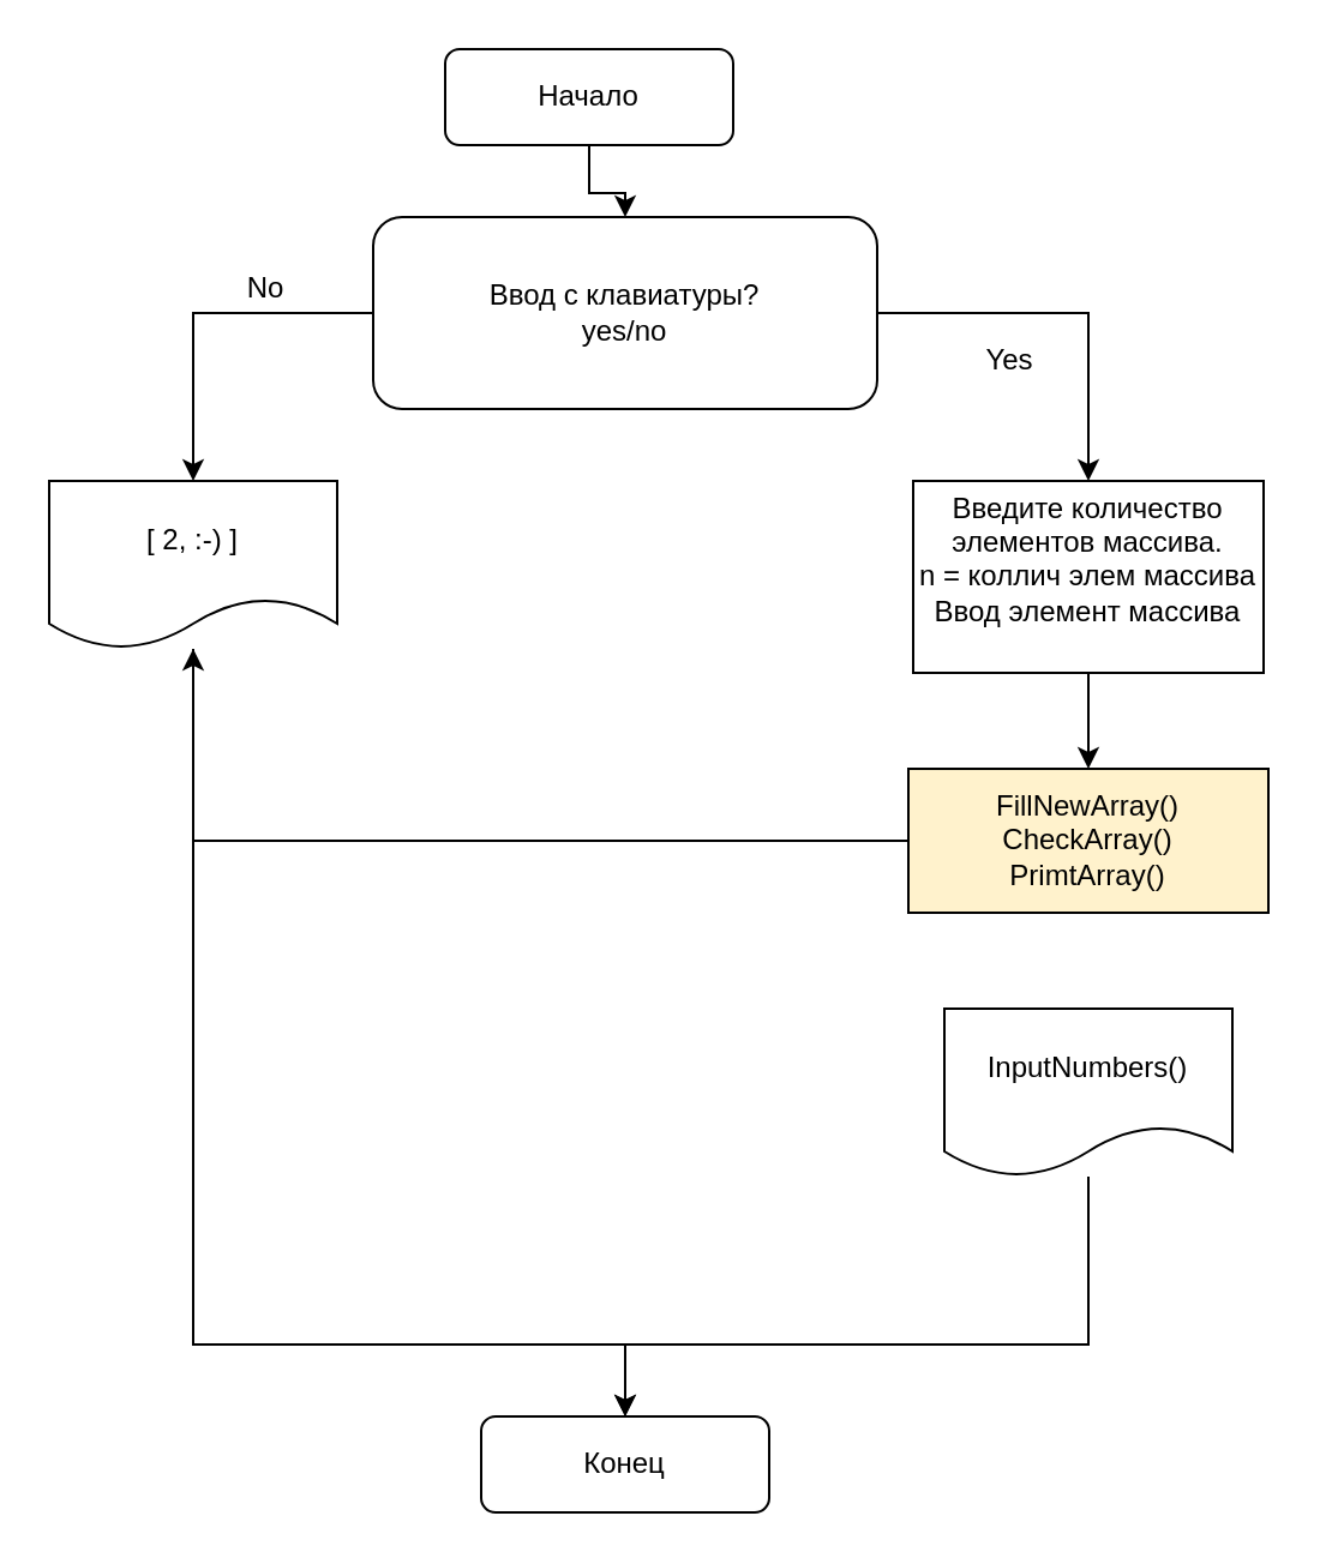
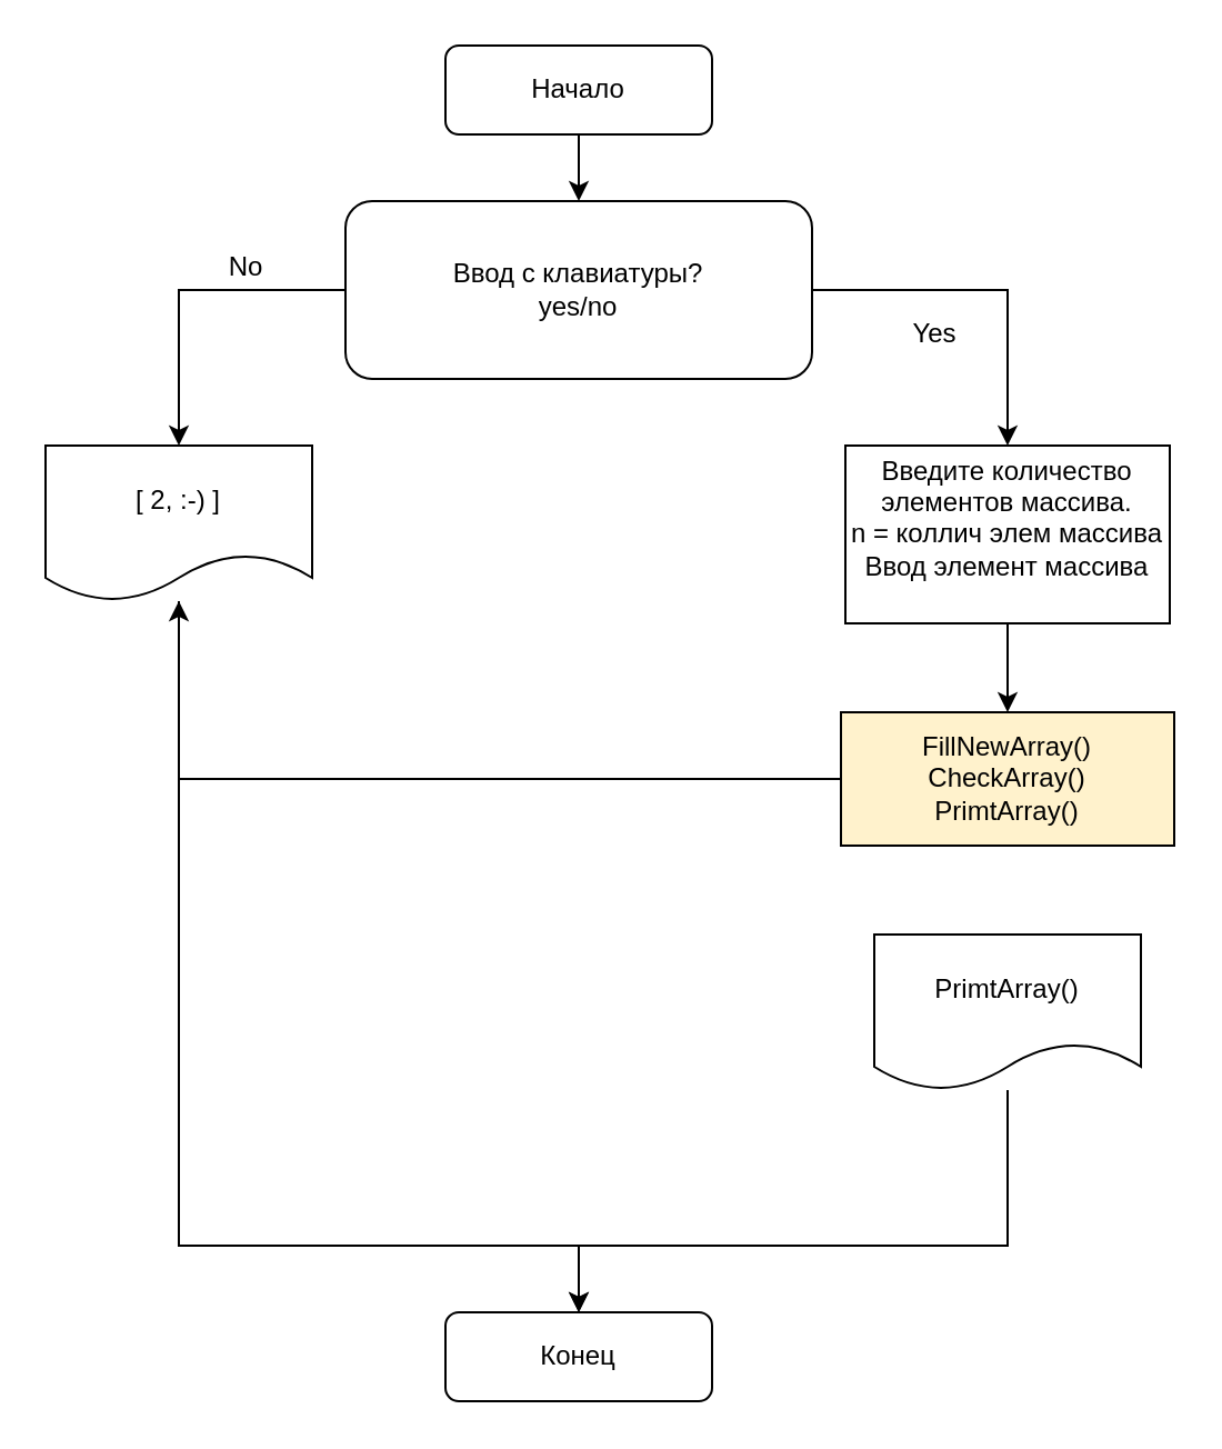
  <mxCell id="0" />
  <mxCell id="1" parent="0" />
  <mxCell id="2" value="" style="edgeStyle=orthogonalEdgeStyle;rounded=0;orthogonalLoop=1;jettySize=auto;html=1;" edge="1" parent="1" source="3" target="14"><mxGeometry relative="1" as="geometry" /></mxCell>
  <mxCell id="3" value="&lt;span style=&quot;font-size: 12px;&quot;&gt;Введите количество элементов массива.&lt;br&gt;n = коллич элем массива&lt;br&gt;Ввод элемент массива&lt;br&gt;&lt;br&gt;&lt;/span&gt;" style="rounded=0;whiteSpace=wrap;html=1;" vertex="1" parent="1"><mxGeometry x="380" y="200" width="146" height="80" as="geometry" /></mxCell>
  <mxCell id="4" value="" style="edgeStyle=orthogonalEdgeStyle;rounded=0;orthogonalLoop=1;jettySize=auto;html=1;" edge="1" parent="1" source="5" target="8"><mxGeometry relative="1" as="geometry" /></mxCell>
- <mxCell id="5" value="Начало" style="rounded=1;whiteSpace=wrap;html=1;" vertex="1" parent="1"><mxGeometry x="185" y="20" width="120" height="40" as="geometry" /></mxCell>
+ <mxCell id="5" value="Начало" style="rounded=1;whiteSpace=wrap;html=1;" vertex="1" parent="1"><mxGeometry x="200" y="20" width="120" height="40" as="geometry" /></mxCell>
  <mxCell id="6" style="edgeStyle=orthogonalEdgeStyle;rounded=0;orthogonalLoop=1;jettySize=auto;html=1;exitX=0;exitY=0.5;exitDx=0;exitDy=0;entryX=0.5;entryY=0;entryDx=0;entryDy=0;" edge="1" parent="1" source="8" target="10"><mxGeometry relative="1" as="geometry" /></mxCell>
  <mxCell id="7" style="edgeStyle=orthogonalEdgeStyle;rounded=0;orthogonalLoop=1;jettySize=auto;html=1;exitX=1;exitY=0.5;exitDx=0;exitDy=0;entryX=0.5;entryY=0;entryDx=0;entryDy=0;" edge="1" parent="1" source="8" target="3"><mxGeometry relative="1" as="geometry" /></mxCell>
  <mxCell id="8" value="Ввод с клавиатуры?&lt;br&gt;yes/no" style="whiteSpace=wrap;html=1;rounded=1;" vertex="1" parent="1"><mxGeometry x="155" y="90" width="210" height="80" as="geometry" /></mxCell>
  <mxCell id="9" style="edgeStyle=orthogonalEdgeStyle;rounded=0;orthogonalLoop=1;jettySize=auto;html=1;entryX=0.5;entryY=0;entryDx=0;entryDy=0;" edge="1" parent="1" source="10" target="17"><mxGeometry relative="1" as="geometry"><Array as="points"><mxPoint x="80" y="560" /><mxPoint x="260" y="560" /></Array></mxGeometry></mxCell>
  <mxCell id="10" value="&lt;span style=&quot;font-size: 12px;&quot;&gt;[ 2, :-) ]&lt;/span&gt;" style="shape=document;whiteSpace=wrap;html=1;boundedLbl=1;" vertex="1" parent="1"><mxGeometry x="20" y="200" width="120" height="70" as="geometry" /></mxCell>
  <mxCell id="11" value="No" style="text;html=1;align=center;verticalAlign=middle;resizable=0;points=[];autosize=1;strokeColor=none;fillColor=none;" vertex="1" parent="1"><mxGeometry x="90" y="105" width="40" height="30" as="geometry" /></mxCell>
  <mxCell id="12" value="Yes" style="text;html=1;align=center;verticalAlign=middle;resizable=0;points=[];autosize=1;strokeColor=none;fillColor=none;" vertex="1" parent="1"><mxGeometry x="400" y="135" width="40" height="30" as="geometry" /></mxCell>
  <mxCell id="13" value="" style="edgeStyle=orthogonalEdgeStyle;rounded=0;orthogonalLoop=1;jettySize=auto;html=1;" edge="1" parent="1" source="14" target="10"><mxGeometry relative="1" as="geometry" /></mxCell>
  <mxCell id="14" value="FillNewArray()&lt;br&gt;CheckArray()&lt;br&gt;PrimtArray()" style="rounded=0;whiteSpace=wrap;html=1;fillColor=#fff2cc;" vertex="1" parent="1"><mxGeometry x="378" y="320" width="150" height="60" as="geometry" /></mxCell>
  <mxCell id="15" style="edgeStyle=orthogonalEdgeStyle;rounded=0;orthogonalLoop=1;jettySize=auto;html=1;entryX=0.5;entryY=0;entryDx=0;entryDy=0;" edge="1" parent="1" source="16" target="17"><mxGeometry relative="1" as="geometry"><Array as="points"><mxPoint x="453" y="560" /><mxPoint x="260" y="560" /></Array></mxGeometry></mxCell>
- <mxCell id="16" value="InputNumbers()" style="shape=document;whiteSpace=wrap;html=1;boundedLbl=1;" vertex="1" parent="1"><mxGeometry x="393" y="420" width="120" height="70" as="geometry" /></mxCell>
+ <mxCell id="16" value="PrimtArray()" style="shape=document;whiteSpace=wrap;html=1;boundedLbl=1;" vertex="1" parent="1"><mxGeometry x="393" y="420" width="120" height="70" as="geometry" /></mxCell>
  <mxCell id="17" value="Конец" style="rounded=1;whiteSpace=wrap;html=1;" vertex="1" parent="1"><mxGeometry x="200" y="590" width="120" height="40" as="geometry" /></mxCell>
